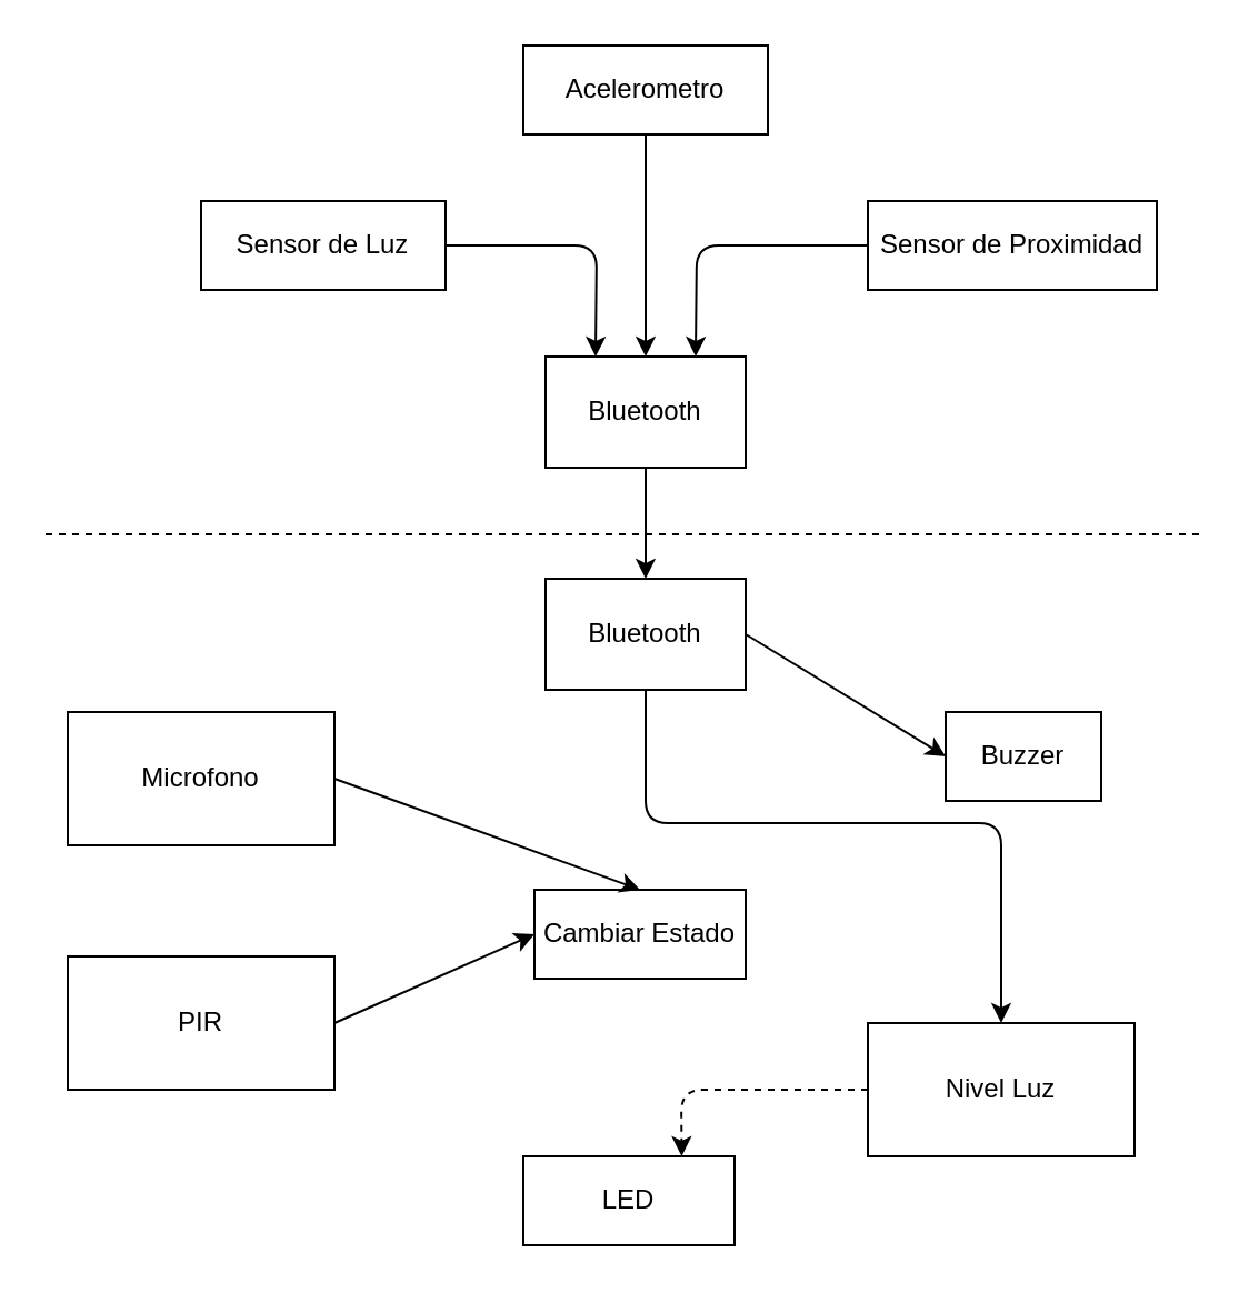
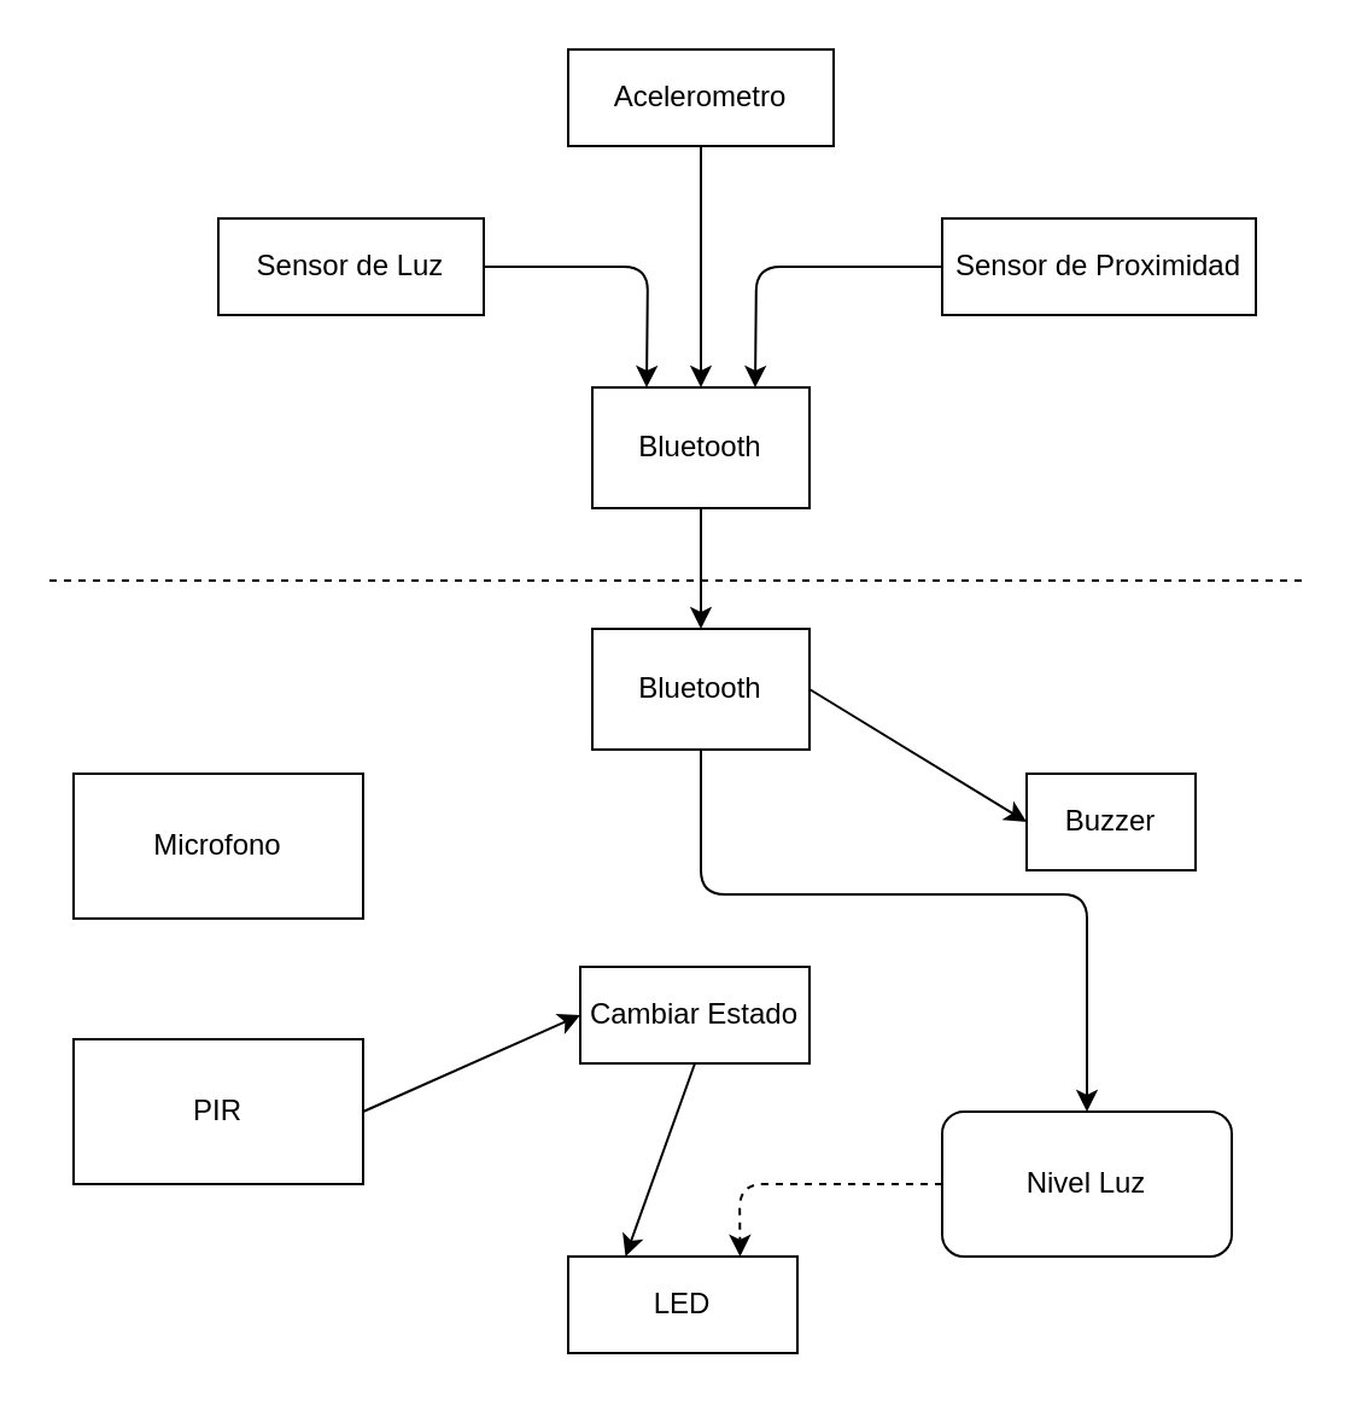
  <mxCell id="0" />
  <mxCell id="1" parent="0" />
  <mxCell id="2" value="" style="endArrow=none;dashed=1;html=1;" edge="1" parent="1"><mxGeometry width="50" height="50" relative="1" as="geometry"><mxPoint x="20" y="240" as="sourcePoint" /><mxPoint x="540" y="240" as="targetPoint" /></mxGeometry></mxCell>
  <mxCell id="3" value="Bluetooth" style="rounded=0;whiteSpace=wrap;html=1;" vertex="1" parent="1"><mxGeometry x="245" y="160" width="90" height="50" as="geometry" /></mxCell>
  <mxCell id="4" value="Sensor de Luz" style="rounded=0;whiteSpace=wrap;html=1;" vertex="1" parent="1"><mxGeometry x="90" y="90" width="110" height="40" as="geometry" /></mxCell>
  <mxCell id="5" value="Acelerometro" style="rounded=0;whiteSpace=wrap;html=1;" vertex="1" parent="1"><mxGeometry x="235" y="20" width="110" height="40" as="geometry" /></mxCell>
  <mxCell id="6" value="Sensor de Proximidad" style="rounded=0;whiteSpace=wrap;html=1;" vertex="1" parent="1"><mxGeometry x="390" y="90" width="130" height="40" as="geometry" /></mxCell>
  <mxCell id="7" value="" style="endArrow=classic;html=1;exitX=1;exitY=0.5;exitDx=0;exitDy=0;entryX=0.25;entryY=0;entryDx=0;entryDy=0;" edge="1" parent="1" source="4" target="3"><mxGeometry width="50" height="50" relative="1" as="geometry"><mxPoint x="20" y="310" as="sourcePoint" /><mxPoint x="260" y="158" as="targetPoint" /><Array as="points"><mxPoint x="268" y="110" /></Array></mxGeometry></mxCell>
  <mxCell id="8" value="" style="endArrow=classic;html=1;entryX=0.5;entryY=0;entryDx=0;entryDy=0;exitX=0.5;exitY=1;exitDx=0;exitDy=0;" edge="1" parent="1" source="5" target="3"><mxGeometry width="50" height="50" relative="1" as="geometry"><mxPoint x="20" y="310" as="sourcePoint" /><mxPoint x="70" y="260" as="targetPoint" /></mxGeometry></mxCell>
  <mxCell id="9" value="" style="endArrow=classic;html=1;entryX=0.75;entryY=0;entryDx=0;entryDy=0;exitX=0;exitY=0.5;exitDx=0;exitDy=0;" edge="1" parent="1" source="6" target="3"><mxGeometry width="50" height="50" relative="1" as="geometry"><mxPoint x="20" y="310" as="sourcePoint" /><mxPoint x="70" y="260" as="targetPoint" /><Array as="points"><mxPoint x="313" y="110" /></Array></mxGeometry></mxCell>
  <mxCell id="10" value="Bluetooth" style="rounded=0;whiteSpace=wrap;html=1;" vertex="1" parent="1"><mxGeometry x="245" y="260" width="90" height="50" as="geometry" /></mxCell>
  <mxCell id="11" value="LED" style="rounded=0;whiteSpace=wrap;html=1;" vertex="1" parent="1"><mxGeometry x="235" y="520" width="95" height="40" as="geometry" /></mxCell>
- <mxCell id="12" value="Nivel Luz" style="rounded=0;whiteSpace=wrap;html=1;" vertex="1" parent="1"><mxGeometry x="390" y="460" width="120" height="60" as="geometry" /></mxCell>
+ <mxCell id="12" value="Nivel Luz" style="whiteSpace=wrap;html=1;rounded=1;" vertex="1" parent="1"><mxGeometry x="390" y="460" width="120" height="60" as="geometry" /></mxCell>
  <mxCell id="13" value="Microfono" style="rounded=0;whiteSpace=wrap;html=1;" vertex="1" parent="1"><mxGeometry x="30" y="320" width="120" height="60" as="geometry" /></mxCell>
  <mxCell id="14" value="PIR" style="rounded=0;whiteSpace=wrap;html=1;" vertex="1" parent="1"><mxGeometry x="30" y="430" width="120" height="60" as="geometry" /></mxCell>
  <mxCell id="15" value="Cambiar Estado" style="rounded=0;whiteSpace=wrap;html=1;" vertex="1" parent="1"><mxGeometry x="240" y="400" width="95" height="40" as="geometry" /></mxCell>
  <mxCell id="16" value="Buzzer" style="rounded=0;whiteSpace=wrap;html=1;" vertex="1" parent="1"><mxGeometry x="425" y="320" width="70" height="40" as="geometry" /></mxCell>
- <mxCell id="17" value="" style="endArrow=classic;html=1;entryX=0.5;entryY=0;entryDx=0;entryDy=0;exitX=1;exitY=0.5;exitDx=0;exitDy=0;" edge="1" parent="1" source="13" target="15"><mxGeometry width="50" height="50" relative="1" as="geometry"><mxPoint x="20" y="580" as="sourcePoint" /><mxPoint x="70" y="530" as="targetPoint" /></mxGeometry></mxCell>
  <mxCell id="18" value="" style="endArrow=classic;html=1;entryX=0;entryY=0.5;entryDx=0;entryDy=0;exitX=1;exitY=0.5;exitDx=0;exitDy=0;" edge="1" parent="1" source="10" target="16"><mxGeometry width="50" height="50" relative="1" as="geometry"><mxPoint x="10" y="630" as="sourcePoint" /><mxPoint x="60" y="580" as="targetPoint" /></mxGeometry></mxCell>
  <mxCell id="19" value="" style="endArrow=classic;html=1;entryX=0.75;entryY=0;entryDx=0;entryDy=0;exitX=0;exitY=0.5;exitDx=0;exitDy=0;dashed=1;" edge="1" parent="1" source="12" target="11"><mxGeometry width="50" height="50" relative="1" as="geometry"><mxPoint x="100" y="620" as="sourcePoint" /><mxPoint x="150" y="570" as="targetPoint" /><Array as="points"><mxPoint x="306" y="490" /></Array></mxGeometry></mxCell>
  <mxCell id="20" value="" style="endArrow=classic;html=1;entryX=0.5;entryY=0;entryDx=0;entryDy=0;exitX=0.5;exitY=1;exitDx=0;exitDy=0;" edge="1" parent="1" source="10" target="12"><mxGeometry width="50" height="50" relative="1" as="geometry"><mxPoint x="80" y="600" as="sourcePoint" /><mxPoint x="130" y="550" as="targetPoint" /><Array as="points"><mxPoint x="290" y="370" /><mxPoint x="450" y="370" /></Array></mxGeometry></mxCell>
+ <mxCell id="21" value="" style="endArrow=classic;html=1;entryX=0.25;entryY=0;entryDx=0;entryDy=0;exitX=0.5;exitY=1;exitDx=0;exitDy=0;" edge="1" parent="1" source="15" target="11"><mxGeometry width="50" height="50" relative="1" as="geometry"><mxPoint x="110" y="620" as="sourcePoint" /><mxPoint x="160" y="570" as="targetPoint" /></mxGeometry></mxCell>
  <mxCell id="22" value="" style="endArrow=classic;html=1;entryX=0;entryY=0.5;entryDx=0;entryDy=0;exitX=1;exitY=0.5;exitDx=0;exitDy=0;" edge="1" parent="1" source="14" target="15"><mxGeometry width="50" height="50" relative="1" as="geometry"><mxPoint x="90" y="600" as="sourcePoint" /><mxPoint x="140" y="550" as="targetPoint" /></mxGeometry></mxCell>
  <mxCell id="23" value="" style="endArrow=classic;html=1;entryX=0.5;entryY=0;entryDx=0;entryDy=0;exitX=0.5;exitY=1;exitDx=0;exitDy=0;" edge="1" parent="1" source="3" target="10"><mxGeometry width="50" height="50" relative="1" as="geometry"><mxPoint x="380" y="240" as="sourcePoint" /><mxPoint x="430" y="190" as="targetPoint" /></mxGeometry></mxCell>
